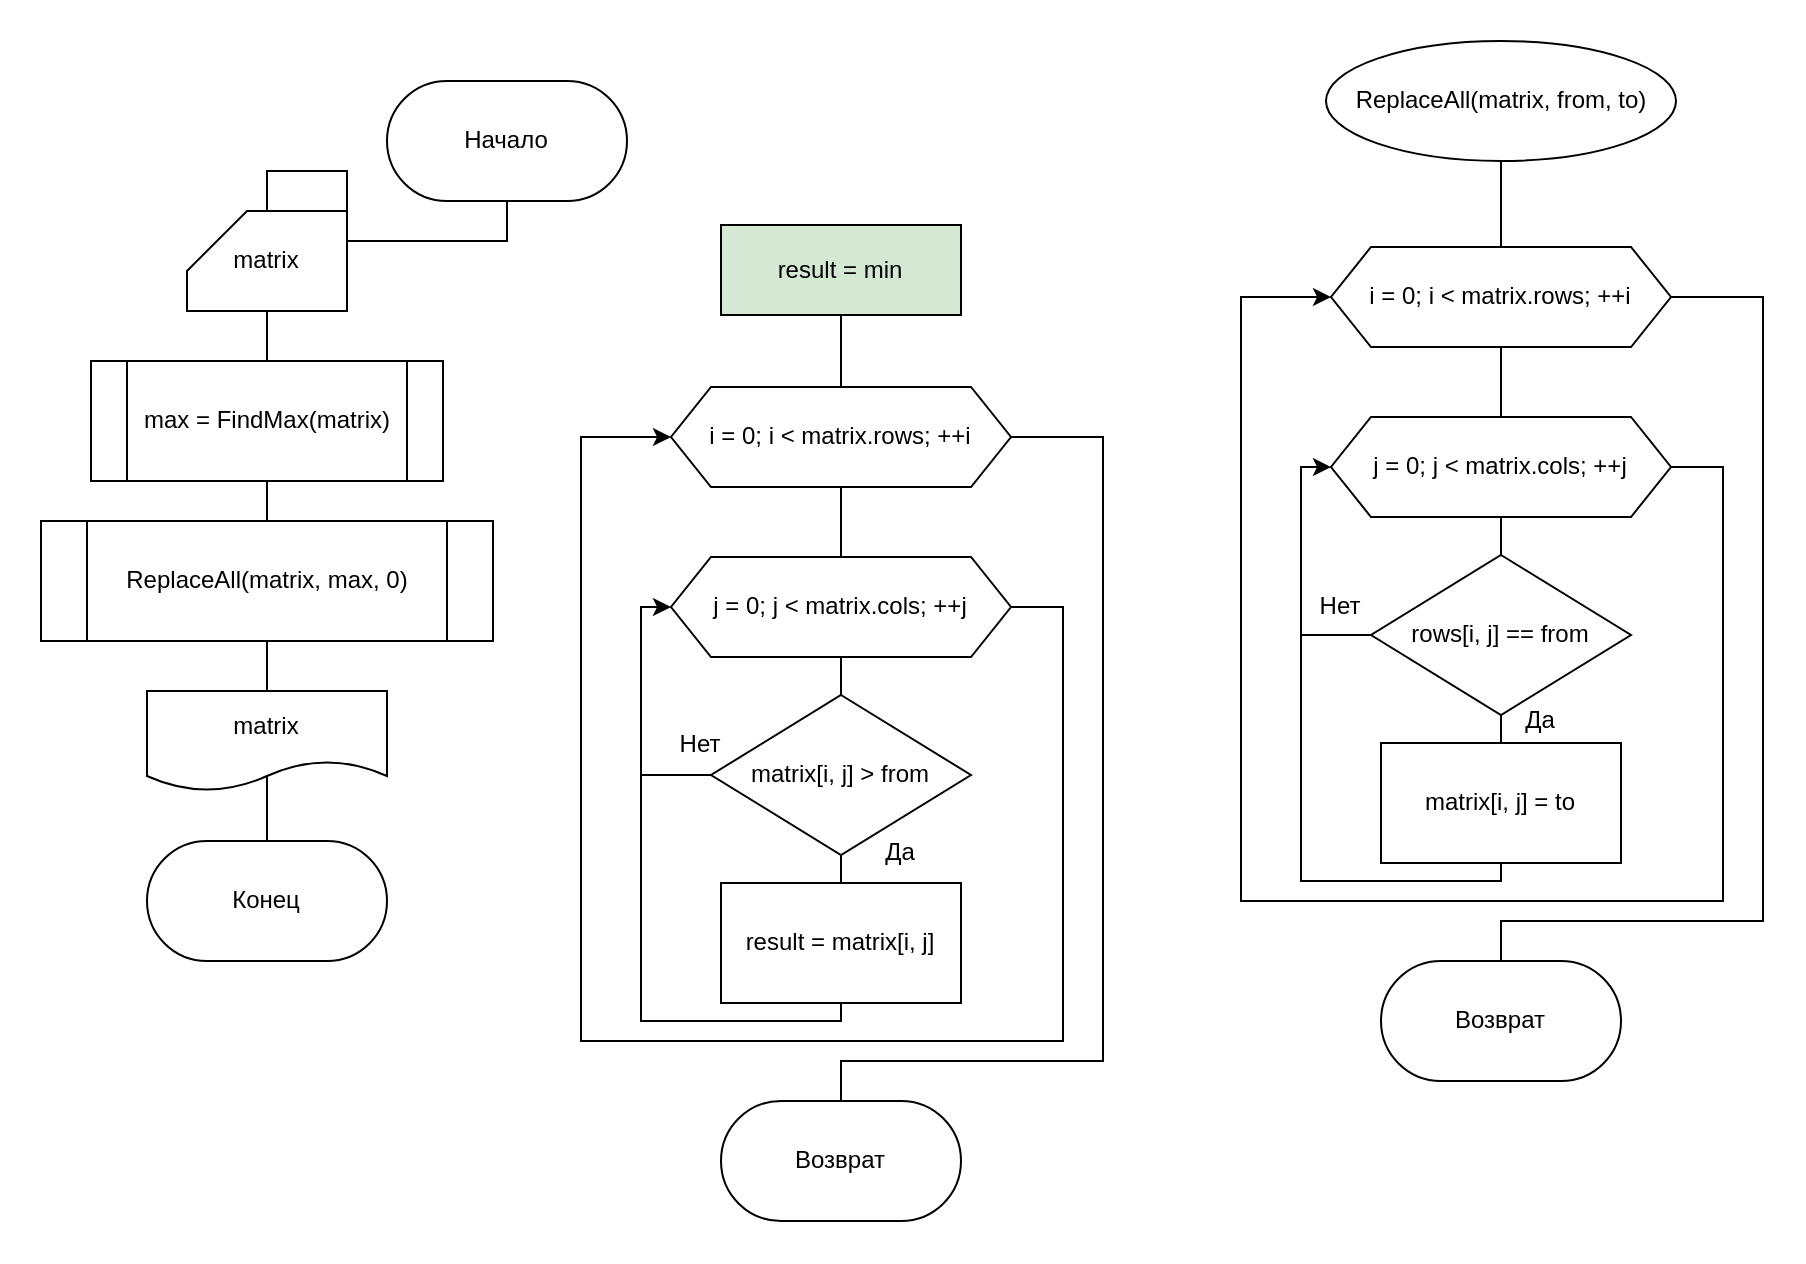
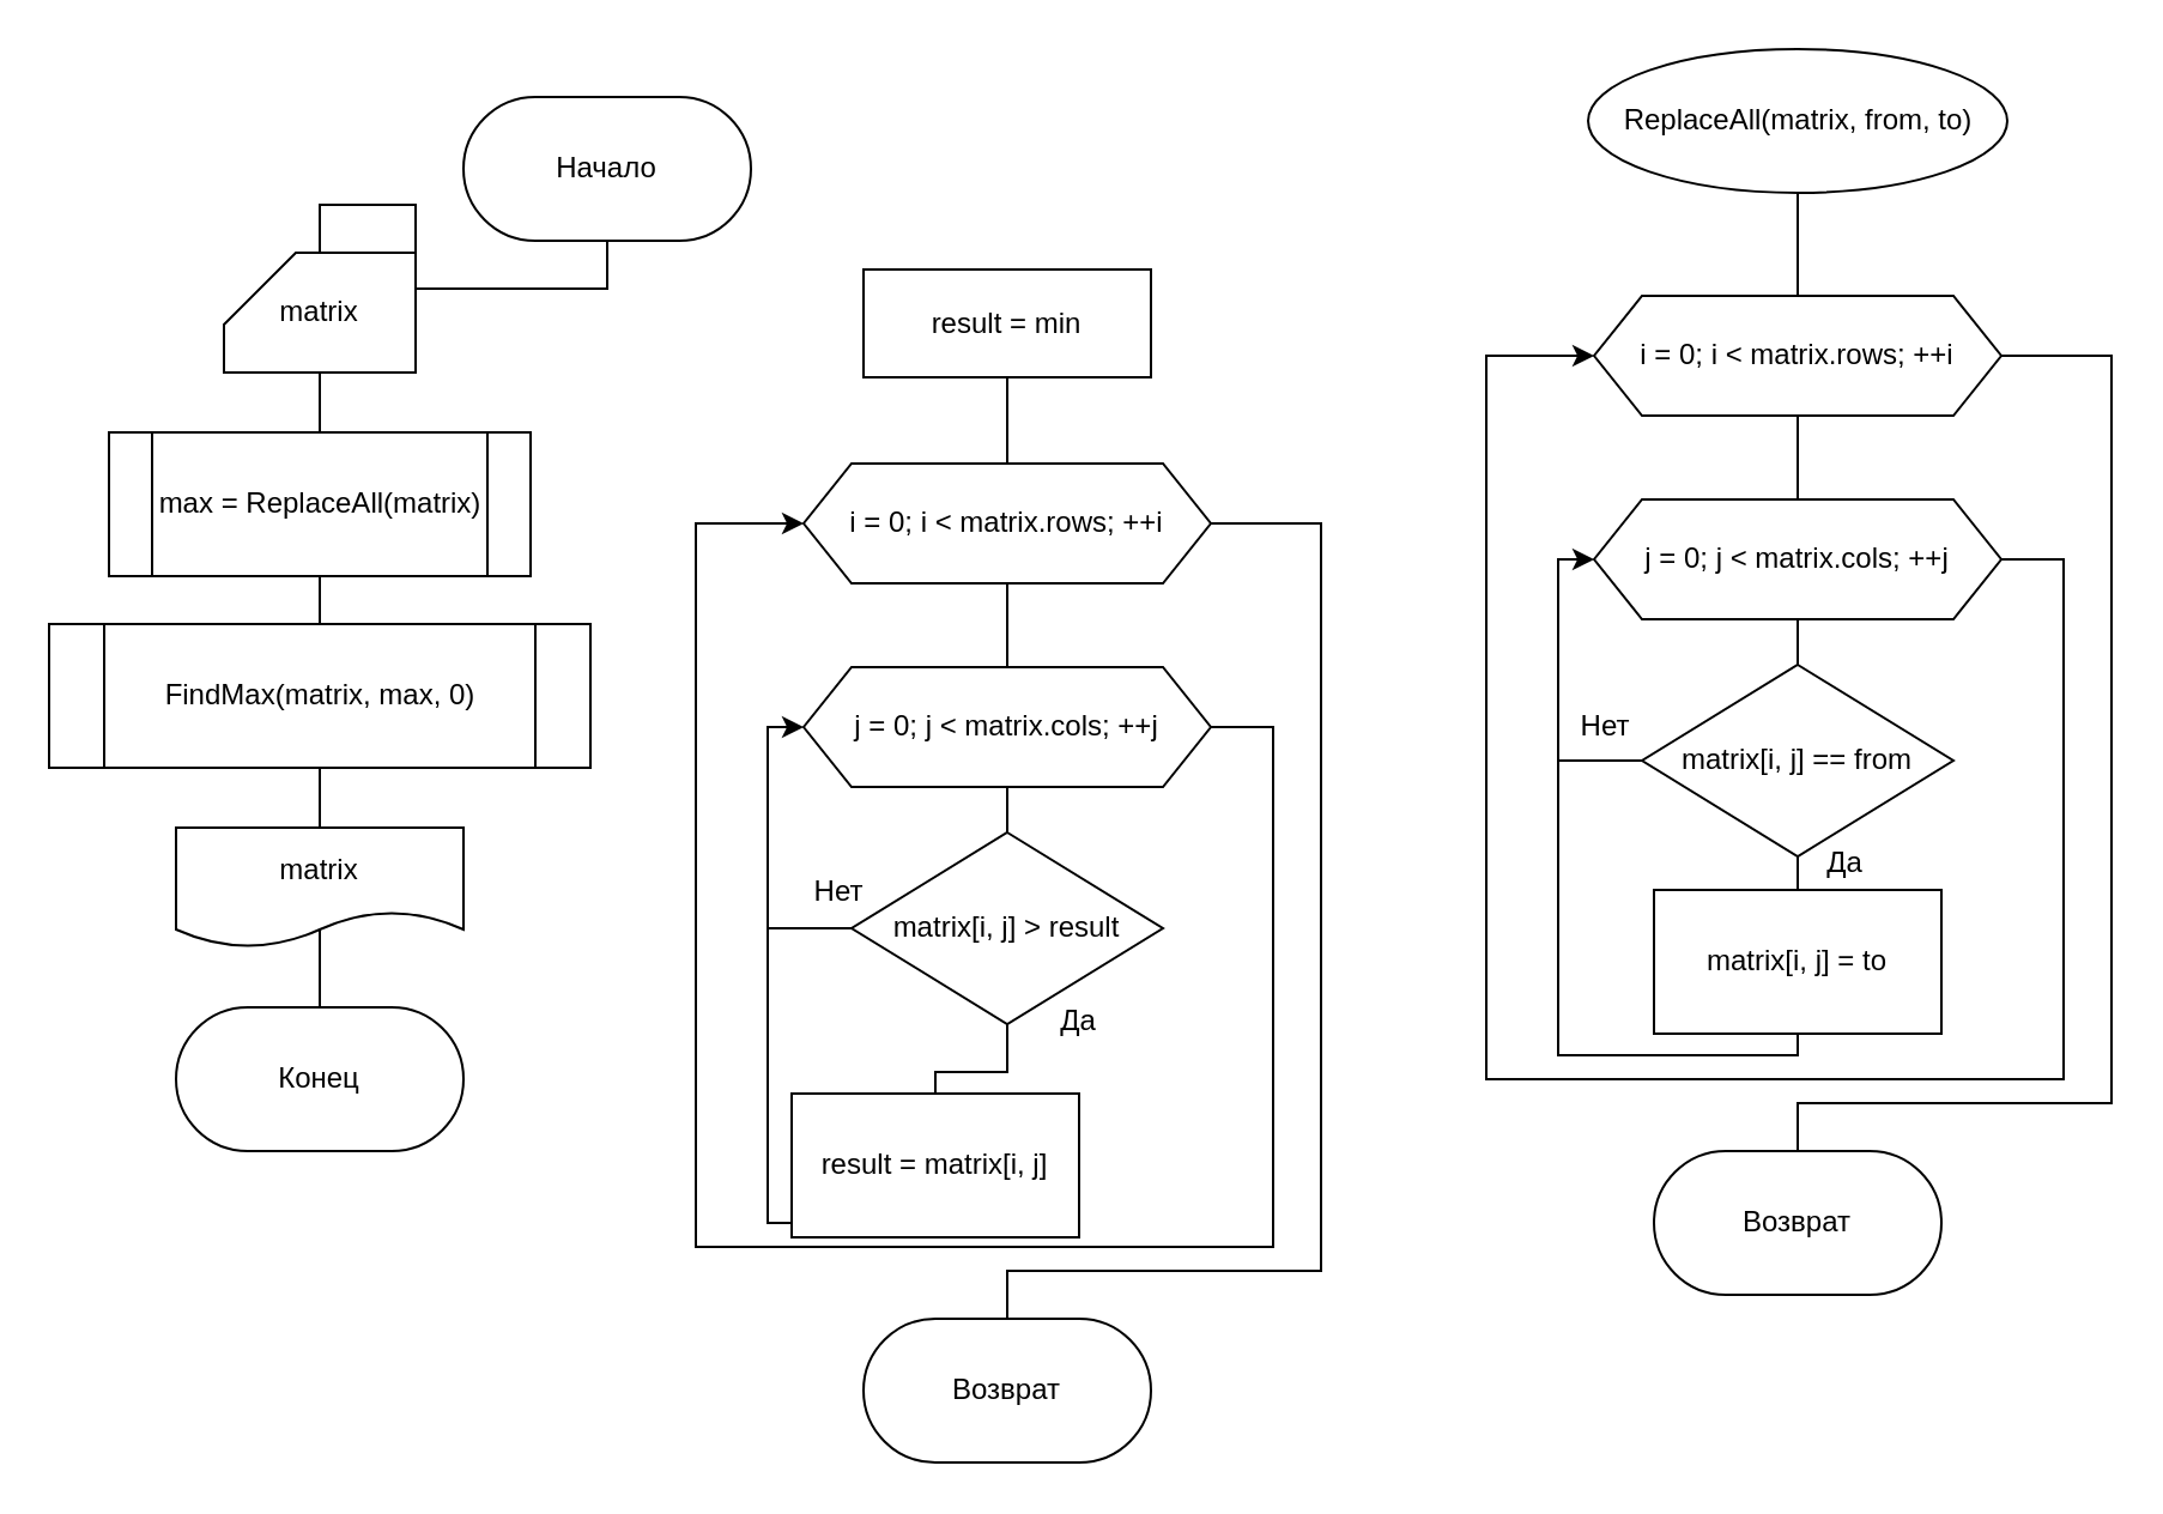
  <mxCell id="0" />
  <mxCell id="1" parent="0" />
  <mxCell id="2" value="Начало" style="rounded=1;whiteSpace=wrap;html=1;arcSize=50;" parent="1" vertex="1"><mxGeometry x="193" y="40" width="120" height="60" as="geometry" /></mxCell>
  <mxCell id="3" value="Конец" style="rounded=1;whiteSpace=wrap;html=1;arcSize=50;" parent="1" vertex="1"><mxGeometry x="73" y="420" width="120" height="60" as="geometry" /></mxCell>
  <mxCell id="4" style="edgeStyle=orthogonalEdgeStyle;rounded=0;orthogonalLoop=1;jettySize=auto;html=1;exitX=0.5;exitY=1;exitDx=0;exitDy=0;exitPerimeter=0;entryX=0.5;entryY=0;entryDx=0;entryDy=0;endArrow=none;endFill=0;" parent="1" source="5" target="9" edge="1"><mxGeometry relative="1" as="geometry" /></mxCell>
  <mxCell id="5" value="matrix" style="shape=card;whiteSpace=wrap;html=1;" parent="1" vertex="1"><mxGeometry x="93" y="105" width="80" height="50" as="geometry" /></mxCell>
  <mxCell id="6" style="edgeStyle=orthogonalEdgeStyle;rounded=0;orthogonalLoop=1;jettySize=auto;html=1;entryX=0.5;entryY=0;entryDx=0;entryDy=0;exitX=0.512;exitY=0.795;exitDx=0;exitDy=0;exitPerimeter=0;endArrow=none;endFill=0;" parent="1" source="7" target="3" edge="1"><mxGeometry relative="1" as="geometry" /></mxCell>
  <mxCell id="7" value="matrix" style="shape=document;whiteSpace=wrap;html=1;boundedLbl=1;" parent="1" vertex="1"><mxGeometry x="73" y="345" width="120" height="50" as="geometry" /></mxCell>
  <mxCell id="8" style="edgeStyle=orthogonalEdgeStyle;rounded=0;orthogonalLoop=1;jettySize=auto;html=1;exitX=0.5;exitY=1;exitDx=0;exitDy=0;entryX=0.5;entryY=0;entryDx=0;entryDy=0;endArrow=none;endFill=0;" parent="1" source="9" target="11" edge="1"><mxGeometry relative="1" as="geometry" /></mxCell>
- <mxCell id="9" value="max = FindMax(matrix)" style="shape=process;whiteSpace=wrap;html=1;backgroundOutline=1;" parent="1" vertex="1"><mxGeometry x="45" y="180" width="176" height="60" as="geometry" /></mxCell>
+ <mxCell id="9" value="max = ReplaceAll(matrix)" style="shape=process;whiteSpace=wrap;html=1;backgroundOutline=1;" parent="1" vertex="1"><mxGeometry x="45" y="180" width="176" height="60" as="geometry" /></mxCell>
  <mxCell id="10" style="edgeStyle=orthogonalEdgeStyle;rounded=0;orthogonalLoop=1;jettySize=auto;html=1;exitX=0.5;exitY=1;exitDx=0;exitDy=0;entryX=0.5;entryY=0;entryDx=0;entryDy=0;endArrow=none;endFill=0;" parent="1" source="11" target="7" edge="1"><mxGeometry relative="1" as="geometry" /></mxCell>
- <mxCell id="11" value="ReplaceAll(matrix, max, 0)" style="shape=process;whiteSpace=wrap;html=1;backgroundOutline=1;" parent="1" vertex="1"><mxGeometry x="20" y="260" width="226" height="60" as="geometry" /></mxCell>
+ <mxCell id="11" value="FindMax(matrix, max, 0)" style="shape=process;whiteSpace=wrap;html=1;backgroundOutline=1;" parent="1" vertex="1"><mxGeometry x="20" y="260" width="226" height="60" as="geometry" /></mxCell>
  <mxCell id="12" value="Возврат" style="rounded=1;whiteSpace=wrap;html=1;arcSize=50;" parent="1" vertex="1"><mxGeometry x="360" y="550" width="120" height="60" as="geometry" /></mxCell>
  <mxCell id="13" style="edgeStyle=orthogonalEdgeStyle;rounded=0;orthogonalLoop=1;jettySize=auto;html=1;exitX=0.5;exitY=1;exitDx=0;exitDy=0;entryX=0.5;entryY=0;entryDx=0;entryDy=0;endArrow=none;endFill=0;" parent="1" source="15" target="25" edge="1"><mxGeometry relative="1" as="geometry" /></mxCell>
  <mxCell id="14" style="edgeStyle=orthogonalEdgeStyle;rounded=0;orthogonalLoop=1;jettySize=auto;html=1;exitX=1;exitY=0.5;exitDx=0;exitDy=0;entryX=0.5;entryY=0;entryDx=0;entryDy=0;endArrow=none;endFill=0;" parent="1" source="15" target="12" edge="1"><mxGeometry relative="1" as="geometry"><mxPoint x="550" y="550" as="targetPoint" /><Array as="points"><mxPoint x="551" y="218" /><mxPoint x="551" y="530" /><mxPoint x="420" y="530" /></Array></mxGeometry></mxCell>
  <mxCell id="15" value="i = 0; i &amp;lt; matrix.rows; ++i" style="shape=hexagon;perimeter=hexagonPerimeter2;whiteSpace=wrap;html=1;fixedSize=1;" parent="1" vertex="1"><mxGeometry x="335" y="193" width="170" height="50" as="geometry" /></mxCell>
  <mxCell id="16" style="edgeStyle=orthogonalEdgeStyle;rounded=0;orthogonalLoop=1;jettySize=auto;html=1;exitX=0.5;exitY=1;exitDx=0;exitDy=0;entryX=0.5;entryY=0;entryDx=0;entryDy=0;endArrow=none;endFill=0;" parent="1" source="17" target="15" edge="1"><mxGeometry relative="1" as="geometry" /></mxCell>
- <mxCell id="17" value="result = min" style="rounded=0;whiteSpace=wrap;html=1;fillColor=#d5e8d4;" parent="1" vertex="1"><mxGeometry x="360" y="112" width="120" height="45" as="geometry" /></mxCell>
+ <mxCell id="17" value="result = min" style="rounded=0;whiteSpace=wrap;html=1;" parent="1" vertex="1"><mxGeometry x="360" y="112" width="120" height="45" as="geometry" /></mxCell>
  <mxCell id="18" style="edgeStyle=orthogonalEdgeStyle;rounded=0;orthogonalLoop=1;jettySize=auto;html=1;exitX=0.5;exitY=1;exitDx=0;exitDy=0;entryX=0.5;entryY=0;entryDx=0;entryDy=0;endArrow=none;endFill=0;" parent="1" source="20" target="22" edge="1"><mxGeometry relative="1" as="geometry" /></mxCell>
  <mxCell id="19" style="edgeStyle=orthogonalEdgeStyle;rounded=0;orthogonalLoop=1;jettySize=auto;html=1;exitX=0;exitY=0.5;exitDx=0;exitDy=0;entryX=0;entryY=0.5;entryDx=0;entryDy=0;" parent="1" source="20" edge="1" target="25"><mxGeometry relative="1" as="geometry"><mxPoint x="420" y="260" as="targetPoint" /><Array as="points"><mxPoint x="320" y="387" /><mxPoint x="320" y="303" /></Array></mxGeometry></mxCell>
- <mxCell id="20" value="matrix[i, j] &amp;gt; from" style="rhombus;whiteSpace=wrap;html=1;" parent="1" vertex="1"><mxGeometry x="355" y="347" width="130" height="80" as="geometry" /></mxCell>
+ <mxCell id="20" value="matrix[i, j] &amp;gt; result" style="rhombus;whiteSpace=wrap;html=1;" parent="1" vertex="1"><mxGeometry x="355" y="347" width="130" height="80" as="geometry" /></mxCell>
  <mxCell id="21" style="edgeStyle=orthogonalEdgeStyle;rounded=0;orthogonalLoop=1;jettySize=auto;html=1;exitX=0.5;exitY=1;exitDx=0;exitDy=0;endArrow=none;endFill=0;" parent="1" source="22" edge="1"><mxGeometry relative="1" as="geometry"><mxPoint x="320" y="380" as="targetPoint" /><Array as="points"><mxPoint x="420" y="510" /><mxPoint x="320" y="510" /></Array></mxGeometry></mxCell>
- <mxCell id="22" value="result = matrix[i, j]" style="rounded=0;whiteSpace=wrap;html=1;" parent="1" vertex="1"><mxGeometry x="360" y="441" width="120" height="60" as="geometry" /></mxCell>
+ <mxCell id="22" value="result = matrix[i, j]" style="rounded=0;whiteSpace=wrap;html=1;" parent="1" vertex="1"><mxGeometry x="330" y="456" width="120" height="60" as="geometry" /></mxCell>
  <mxCell id="23" style="edgeStyle=orthogonalEdgeStyle;rounded=0;orthogonalLoop=1;jettySize=auto;html=1;exitX=0.5;exitY=1;exitDx=0;exitDy=0;entryX=0.5;entryY=0;entryDx=0;entryDy=0;endArrow=none;endFill=0;" parent="1" source="25" target="20" edge="1"><mxGeometry relative="1" as="geometry" /></mxCell>
  <mxCell id="24" style="edgeStyle=orthogonalEdgeStyle;rounded=0;orthogonalLoop=1;jettySize=auto;html=1;exitX=1;exitY=0.5;exitDx=0;exitDy=0;entryX=0;entryY=0.5;entryDx=0;entryDy=0;" parent="1" source="25" edge="1" target="15"><mxGeometry relative="1" as="geometry"><mxPoint x="420" y="170" as="targetPoint" /><Array as="points"><mxPoint x="531" y="303" /><mxPoint x="531" y="520" /><mxPoint x="290" y="520" /><mxPoint x="290" y="218" /></Array></mxGeometry></mxCell>
  <mxCell id="25" value="j = 0; j &amp;lt; matrix.cols; ++j" style="shape=hexagon;perimeter=hexagonPerimeter2;whiteSpace=wrap;html=1;fixedSize=1;" parent="1" vertex="1"><mxGeometry x="335" y="278" width="170" height="50" as="geometry" /></mxCell>
  <mxCell id="26" style="edgeStyle=orthogonalEdgeStyle;rounded=0;orthogonalLoop=1;jettySize=auto;html=1;exitX=0.5;exitY=1;exitDx=0;exitDy=0;entryX=0.5;entryY=0;entryDx=0;entryDy=0;endArrow=none;endFill=0;" parent="1" source="27" target="32" edge="1"><mxGeometry relative="1" as="geometry" /></mxCell>
  <mxCell id="27" value="ReplaceAll(matrix, from, to)" style="ellipse;whiteSpace=wrap;html=1;arcSize=50;" parent="1" vertex="1"><mxGeometry x="662.5" y="20" width="175" height="60" as="geometry" /></mxCell>
  <mxCell id="28" style="edgeStyle=orthogonalEdgeStyle;rounded=0;orthogonalLoop=1;jettySize=auto;html=1;exitX=0.5;exitY=1;exitDx=0;exitDy=0;entryX=0.5;entryY=0;entryDx=0;entryDy=0;entryPerimeter=0;endArrow=none;endFill=0;" parent="1" source="2" target="5" edge="1"><mxGeometry relative="1" as="geometry" /></mxCell>
  <mxCell id="29" value="Возврат" style="rounded=1;whiteSpace=wrap;html=1;arcSize=50;" parent="1" vertex="1"><mxGeometry x="690" y="480" width="120" height="60" as="geometry" /></mxCell>
  <mxCell id="30" style="edgeStyle=orthogonalEdgeStyle;rounded=0;orthogonalLoop=1;jettySize=auto;html=1;exitX=0.5;exitY=1;exitDx=0;exitDy=0;entryX=0.5;entryY=0;entryDx=0;entryDy=0;endArrow=none;endFill=0;" parent="1" source="32" target="40" edge="1"><mxGeometry relative="1" as="geometry" /></mxCell>
  <mxCell id="31" style="edgeStyle=orthogonalEdgeStyle;rounded=0;orthogonalLoop=1;jettySize=auto;html=1;exitX=1;exitY=0.5;exitDx=0;exitDy=0;entryX=0.5;entryY=0;entryDx=0;entryDy=0;endArrow=none;endFill=0;" parent="1" source="32" target="29" edge="1"><mxGeometry relative="1" as="geometry"><mxPoint x="880" y="480" as="targetPoint" /><Array as="points"><mxPoint x="881" y="148" /><mxPoint x="881" y="460" /><mxPoint x="750" y="460" /></Array></mxGeometry></mxCell>
  <mxCell id="32" value="i = 0; i &amp;lt; matrix.rows; ++i" style="shape=hexagon;perimeter=hexagonPerimeter2;whiteSpace=wrap;html=1;fixedSize=1;" parent="1" vertex="1"><mxGeometry x="665" y="123" width="170" height="50" as="geometry" /></mxCell>
  <mxCell id="33" style="edgeStyle=orthogonalEdgeStyle;rounded=0;orthogonalLoop=1;jettySize=auto;html=1;exitX=0.5;exitY=1;exitDx=0;exitDy=0;entryX=0.5;entryY=0;entryDx=0;entryDy=0;endArrow=none;endFill=0;" parent="1" source="35" target="37" edge="1"><mxGeometry relative="1" as="geometry" /></mxCell>
  <mxCell id="34" style="edgeStyle=orthogonalEdgeStyle;rounded=0;orthogonalLoop=1;jettySize=auto;html=1;exitX=0;exitY=0.5;exitDx=0;exitDy=0;entryX=0;entryY=0.5;entryDx=0;entryDy=0;" parent="1" source="35" edge="1" target="40"><mxGeometry relative="1" as="geometry"><mxPoint x="750" y="190" as="targetPoint" /><Array as="points"><mxPoint x="650" y="317" /><mxPoint x="650" y="233" /></Array></mxGeometry></mxCell>
- <mxCell id="35" value="rows[i, j] == from" style="rhombus;whiteSpace=wrap;html=1;" parent="1" vertex="1"><mxGeometry x="685" y="277" width="130" height="80" as="geometry" /></mxCell>
+ <mxCell id="35" value="matrix[i, j] == from" style="rhombus;whiteSpace=wrap;html=1;" parent="1" vertex="1"><mxGeometry x="685" y="277" width="130" height="80" as="geometry" /></mxCell>
  <mxCell id="36" style="edgeStyle=orthogonalEdgeStyle;rounded=0;orthogonalLoop=1;jettySize=auto;html=1;exitX=0.5;exitY=1;exitDx=0;exitDy=0;endArrow=none;endFill=0;" parent="1" source="37" edge="1"><mxGeometry relative="1" as="geometry"><mxPoint x="650" y="310" as="targetPoint" /><Array as="points"><mxPoint x="750" y="440" /><mxPoint x="650" y="440" /></Array></mxGeometry></mxCell>
  <mxCell id="37" value="matrix[i, j] = to" style="rounded=0;whiteSpace=wrap;html=1;" parent="1" vertex="1"><mxGeometry x="690" y="371" width="120" height="60" as="geometry" /></mxCell>
  <mxCell id="38" style="edgeStyle=orthogonalEdgeStyle;rounded=0;orthogonalLoop=1;jettySize=auto;html=1;exitX=0.5;exitY=1;exitDx=0;exitDy=0;entryX=0.5;entryY=0;entryDx=0;entryDy=0;endArrow=none;endFill=0;" parent="1" source="40" target="35" edge="1"><mxGeometry relative="1" as="geometry" /></mxCell>
  <mxCell id="39" style="edgeStyle=orthogonalEdgeStyle;rounded=0;orthogonalLoop=1;jettySize=auto;html=1;exitX=1;exitY=0.5;exitDx=0;exitDy=0;entryX=0;entryY=0.5;entryDx=0;entryDy=0;" parent="1" source="40" edge="1" target="32"><mxGeometry relative="1" as="geometry"><mxPoint x="750" y="100" as="targetPoint" /><Array as="points"><mxPoint x="861" y="233" /><mxPoint x="861" y="450" /><mxPoint x="620" y="450" /><mxPoint x="620" y="148" /></Array></mxGeometry></mxCell>
  <mxCell id="40" value="j = 0; j &amp;lt; matrix.cols; ++j" style="shape=hexagon;perimeter=hexagonPerimeter2;whiteSpace=wrap;html=1;fixedSize=1;" parent="1" vertex="1"><mxGeometry x="665" y="208" width="170" height="50" as="geometry" /></mxCell>
  <mxCell id="41" value="Да" style="text;html=1;align=center;verticalAlign=middle;whiteSpace=wrap;rounded=0;" parent="1" vertex="1"><mxGeometry x="420" y="411" width="60" height="30" as="geometry" /></mxCell>
  <mxCell id="42" value="Нет" style="text;html=1;align=center;verticalAlign=middle;whiteSpace=wrap;rounded=0;" parent="1" vertex="1"><mxGeometry x="320" y="357" width="60" height="30" as="geometry" /></mxCell>
  <mxCell id="43" value="Да" style="text;html=1;align=center;verticalAlign=middle;whiteSpace=wrap;rounded=0;" parent="1" vertex="1"><mxGeometry x="740" y="345" width="60" height="30" as="geometry" /></mxCell>
  <mxCell id="44" value="Нет" style="text;html=1;align=center;verticalAlign=middle;whiteSpace=wrap;rounded=0;" parent="1" vertex="1"><mxGeometry x="640" y="288" width="60" height="30" as="geometry" /></mxCell>
